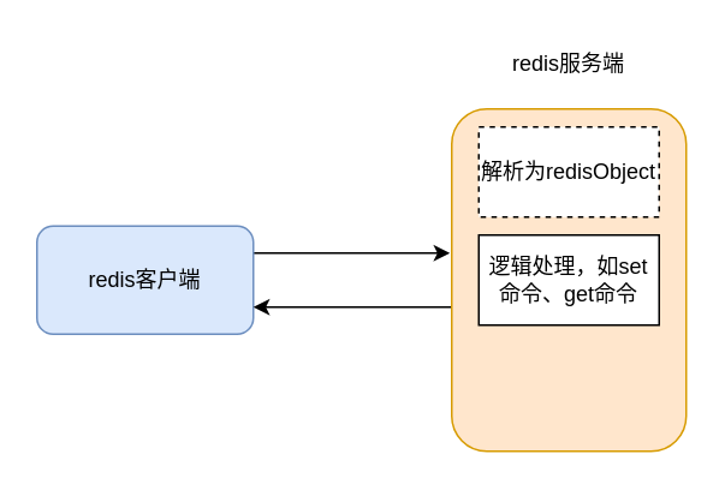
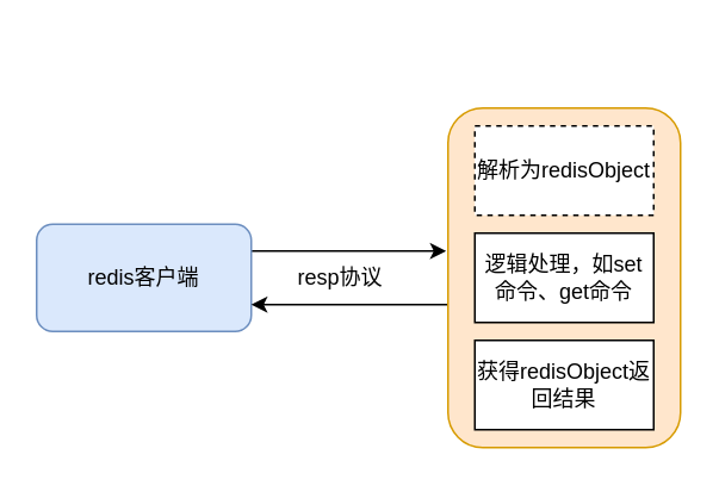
  <mxCell id="0" />
  <mxCell id="1" parent="0" />
  <mxCell id="2" style="edgeStyle=orthogonalEdgeStyle;rounded=0;orthogonalLoop=1;jettySize=auto;html=1;entryX=-0.008;entryY=0.421;entryDx=0;entryDy=0;entryPerimeter=0;" edge="1" parent="1" source="3" target="5"><mxGeometry relative="1" as="geometry"><Array as="points"><mxPoint x="160" y="140" /><mxPoint x="160" y="140" /></Array></mxGeometry></mxCell>
  <mxCell id="3" value="redis客户端" style="rounded=1;whiteSpace=wrap;html=1;fillColor=#dae8fc;strokeColor=#6c8ebf;" vertex="1" parent="1"><mxGeometry x="20" y="125" width="120" height="60" as="geometry" /></mxCell>
  <mxCell id="4" style="edgeStyle=orthogonalEdgeStyle;rounded=0;orthogonalLoop=1;jettySize=auto;html=1;" edge="1" parent="1" source="5"><mxGeometry relative="1" as="geometry"><mxPoint x="140" y="170" as="targetPoint" /><Array as="points"><mxPoint x="140" y="170" /></Array></mxGeometry></mxCell>
  <mxCell id="5" value="" style="rounded=1;whiteSpace=wrap;html=1;fillColor=#ffe6cc;strokeColor=#d79b00;" vertex="1" parent="1"><mxGeometry x="250" y="60" width="130" height="190" as="geometry" /></mxCell>
- <mxCell id="6" value="redis服务端" style="text;html=1;align=center;verticalAlign=middle;whiteSpace=wrap;rounded=0;" vertex="1" parent="1"><mxGeometry x="275" y="20" width="80" height="30" as="geometry" /></mxCell>
  <mxCell id="7" value="解析为redisObject" style="rounded=0;whiteSpace=wrap;html=1;dashed=1;" vertex="1" parent="1"><mxGeometry x="265" y="70" width="100" height="50" as="geometry" /></mxCell>
+ <mxCell id="8" value="resp协议" style="text;html=1;align=center;verticalAlign=middle;whiteSpace=wrap;rounded=0;" vertex="1" parent="1"><mxGeometry x="160" y="140" width="60" height="30" as="geometry" /></mxCell>
  <mxCell id="9" value="逻辑处理，如set命令、get命令" style="rounded=0;whiteSpace=wrap;html=1;" vertex="1" parent="1"><mxGeometry x="265" y="130" width="100" height="50" as="geometry" /></mxCell>
+ <mxCell id="10" value="获得redisObject返回结果" style="rounded=0;whiteSpace=wrap;html=1;" vertex="1" parent="1"><mxGeometry x="265" y="190" width="100" height="50" as="geometry" /></mxCell>
